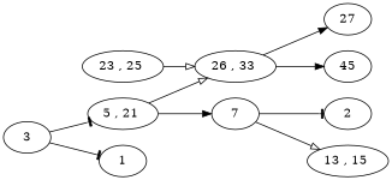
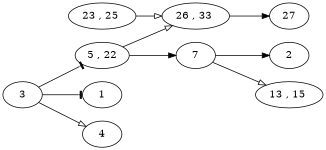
  digraph {
    rankdir=LR
    edge [arrowhead=onormal]
-   n1 [label="5 , 21 "]
+   n1 [label="5 , 22"]
    n2 [label=7]
    n3 [label="26 , 33 "]
    n4 [label=3]
    n5 [label=1]
+   n6 [label=4]
    n7 [label=2]
    n8 [label="13 , 15 "]
    n9 [label=27]
-   n10 [label=45]
    n11 [label="23 , 25 "]
    n1 -> n2 [arrowhead=normal]
    n1 -> n3
-   n2 -> n7 [arrowhead=tee]
+   n2 -> n7 [arrowhead=normal]
    n2 -> n8
    n3 -> n9 [arrowhead=normal]
-   n3 -> n10 [arrowhead=normal]
    n4 -> n1 [arrowhead=tee]
    n4 -> n5 [arrowhead=tee]
+   n4 -> n6
    n11 -> n3
  }
